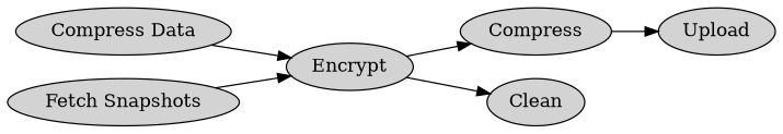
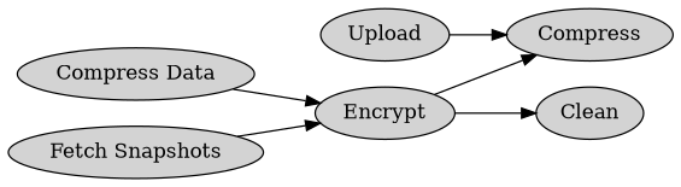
  digraph {
    rankdir=LR
    node [style=filled]
    n1 [label="Compress Data" post=fetch_data run="/usr/bin/backup --fetch-data"]
    n2 [label=Encrypt post=encrypt pre="fetch_data,fetch_snapshots" run="/usr/bin/backup --encrypt"]
    n3 [label=Compress post=compress pre=encrypt run="/usr/bin/backup --compress"]
    n4 [label=Clean post=clean pre=upload run="/usr/bin/backup --clean"]
    n5 [label="Fetch Snapshots" post=fetch_snapshots run="/usr/bin/backup --fetch-snapshots"]
    n6 [label=Upload post=upload pre=compress run="/usr/bin/backup --upload"]
    n1 -> n2
    n2 -> n3
    n2 -> n4
-   n3 -> n6
+   n6 -> n3
    n5 -> n2
  }
